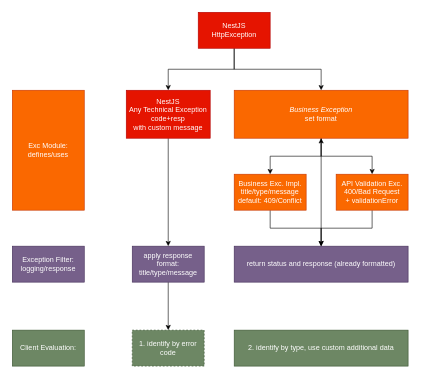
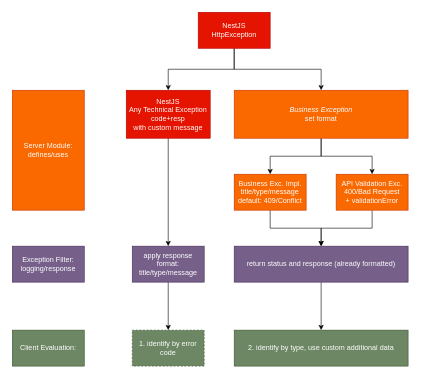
  <mxCell id="0" />
  <mxCell id="1" parent="0" />
  <mxCell id="2" value="" style="edgeStyle=orthogonalEdgeStyle;rounded=0;orthogonalLoop=1;jettySize=auto;html=1;" edge="1" parent="1" source="5" target="7"><mxGeometry relative="1" as="geometry" /></mxCell>
  <mxCell id="3" value="" style="edgeStyle=orthogonalEdgeStyle;rounded=0;orthogonalLoop=1;jettySize=auto;html=1;" edge="1" parent="1" source="5" target="9"><mxGeometry relative="1" as="geometry" /></mxCell>
  <mxCell id="4" value="" style="edgeStyle=orthogonalEdgeStyle;rounded=0;orthogonalLoop=1;jettySize=auto;html=1;exitX=0.5;exitY=1;exitDx=0;exitDy=0;" edge="1" parent="1" source="9" target="15"><mxGeometry relative="1" as="geometry"><mxPoint x="450" y="210" as="sourcePoint" /><Array as="points"><mxPoint x="535" y="260" /><mxPoint x="620" y="260" /></Array></mxGeometry></mxCell>
  <mxCell id="5" value="NestJS&lt;br&gt;HttpException" style="rounded=0;whiteSpace=wrap;html=1;fillColor=#e51400;strokeColor=#B20000;fontColor=#ffffff;" vertex="1" parent="1"><mxGeometry x="330" y="20" width="120" height="60" as="geometry" /></mxCell>
  <mxCell id="6" value="" style="edgeStyle=orthogonalEdgeStyle;rounded=0;orthogonalLoop=1;jettySize=auto;html=1;" edge="1" parent="1" source="7" target="13"><mxGeometry relative="1" as="geometry" /></mxCell>
  <mxCell id="7" value="NestJS&lt;br&gt;Any Technical Exception&lt;br&gt;code+resp&lt;br&gt;with custom message" style="whiteSpace=wrap;html=1;rounded=0;fillColor=#e51400;strokeColor=#B20000;fontColor=#ffffff;" vertex="1" parent="1"><mxGeometry x="210" y="150" width="140" height="80" as="geometry" /></mxCell>
  <mxCell id="8" value="" style="edgeStyle=orthogonalEdgeStyle;rounded=0;orthogonalLoop=1;jettySize=auto;html=1;" edge="1" parent="1" source="9" target="11"><mxGeometry relative="1" as="geometry" /></mxCell>
  <mxCell id="9" value="&lt;i&gt;Business Exception&lt;br&gt;&lt;/i&gt;set format" style="whiteSpace=wrap;html=1;rounded=0;fillColor=#fa6800;strokeColor=#C73500;fontColor=#ffffff;" vertex="1" parent="1"><mxGeometry x="390" y="150" width="290" height="80" as="geometry" /></mxCell>
  <mxCell id="10" value="" style="edgeStyle=orthogonalEdgeStyle;rounded=0;orthogonalLoop=1;jettySize=auto;html=1;" edge="1" parent="1" source="11" target="17"><mxGeometry relative="1" as="geometry" /></mxCell>
  <mxCell id="11" value="Business Exc. Impl.&lt;br&gt;title/type/message&lt;br&gt;default: 409/Conflict" style="whiteSpace=wrap;html=1;rounded=0;fillColor=#fa6800;strokeColor=#C73500;fontColor=#ffffff;" vertex="1" parent="1"><mxGeometry x="390" y="290" width="120" height="60" as="geometry" /></mxCell>
  <mxCell id="12" value="" style="edgeStyle=orthogonalEdgeStyle;rounded=0;orthogonalLoop=1;jettySize=auto;html=1;" edge="1" parent="1" source="13" target="18"><mxGeometry relative="1" as="geometry" /></mxCell>
  <mxCell id="13" value="apply response format: &lt;br&gt;title/type/message" style="whiteSpace=wrap;html=1;rounded=0;fillColor=#76608a;strokeColor=#432D57;fontColor=#ffffff;" vertex="1" parent="1"><mxGeometry x="220" y="410" width="120" height="60" as="geometry" /></mxCell>
  <mxCell id="14" value="" style="edgeStyle=orthogonalEdgeStyle;rounded=0;orthogonalLoop=1;jettySize=auto;html=1;" edge="1" parent="1" source="15" target="17"><mxGeometry relative="1" as="geometry" /></mxCell>
  <mxCell id="15" value="API Validation Exc.&lt;br&gt;400/Bad Request&lt;br&gt;+ validationError" style="whiteSpace=wrap;html=1;rounded=0;fillColor=#fa6800;strokeColor=#C73500;fontColor=#ffffff;" vertex="1" parent="1"><mxGeometry x="560" y="290" width="120" height="60" as="geometry" /></mxCell>
- <mxCell id="16" value="" style="edgeStyle=orthogonalEdgeStyle;rounded=0;orthogonalLoop=1;jettySize=auto;html=1;" edge="1" parent="1" source="17" target="9"><mxGeometry relative="1" as="geometry" /></mxCell>
+ <mxCell id="16" value="" style="edgeStyle=orthogonalEdgeStyle;rounded=0;orthogonalLoop=1;jettySize=auto;html=1;" edge="1" parent="1" source="17" target="19"><mxGeometry relative="1" as="geometry" /></mxCell>
  <mxCell id="17" value="return status and response (already formatted)" style="whiteSpace=wrap;html=1;rounded=0;fillColor=#76608a;strokeColor=#432D57;fontColor=#ffffff;" vertex="1" parent="1"><mxGeometry x="390" y="410" width="290" height="60" as="geometry" /></mxCell>
  <mxCell id="18" value="1. identify by error code" style="whiteSpace=wrap;html=1;rounded=0;fontColor=#ffffff;strokeColor=#3A5431;fillColor=#6d8764;dashed=1;" vertex="1" parent="1"><mxGeometry x="220" y="550" width="120" height="60" as="geometry" /></mxCell>
  <mxCell id="19" value="2. identify by type, use custom additional data" style="whiteSpace=wrap;html=1;rounded=0;fontColor=#ffffff;strokeColor=#3A5431;fillColor=#6d8764;" vertex="1" parent="1"><mxGeometry x="390" y="550" width="290" height="60" as="geometry" /></mxCell>
  <mxCell id="20" value="Exception Filter:&lt;br&gt;logging/response" style="whiteSpace=wrap;html=1;rounded=0;fontColor=#ffffff;strokeColor=#432D57;fillColor=#76608a;" vertex="1" parent="1"><mxGeometry x="20" y="410" width="120" height="60" as="geometry" /></mxCell>
  <mxCell id="21" value="Client Evaluation:" style="whiteSpace=wrap;html=1;rounded=0;fontColor=#ffffff;strokeColor=#3A5431;fillColor=#6d8764;" vertex="1" parent="1"><mxGeometry x="20" y="550" width="120" height="60" as="geometry" /></mxCell>
- <mxCell id="22" value="Exc Module:&lt;br&gt;defines/uses" style="whiteSpace=wrap;html=1;rounded=0;fontColor=#ffffff;strokeColor=#C73500;fillColor=#fa6800;" vertex="1" parent="1"><mxGeometry x="20" y="150" width="120" height="200" as="geometry" /></mxCell>
+ <mxCell id="22" value="Server Module:&lt;br&gt;defines/uses" style="whiteSpace=wrap;html=1;rounded=0;fontColor=#ffffff;strokeColor=#C73500;fillColor=#fa6800;" vertex="1" parent="1"><mxGeometry x="20" y="150" width="120" height="200" as="geometry" /></mxCell>
